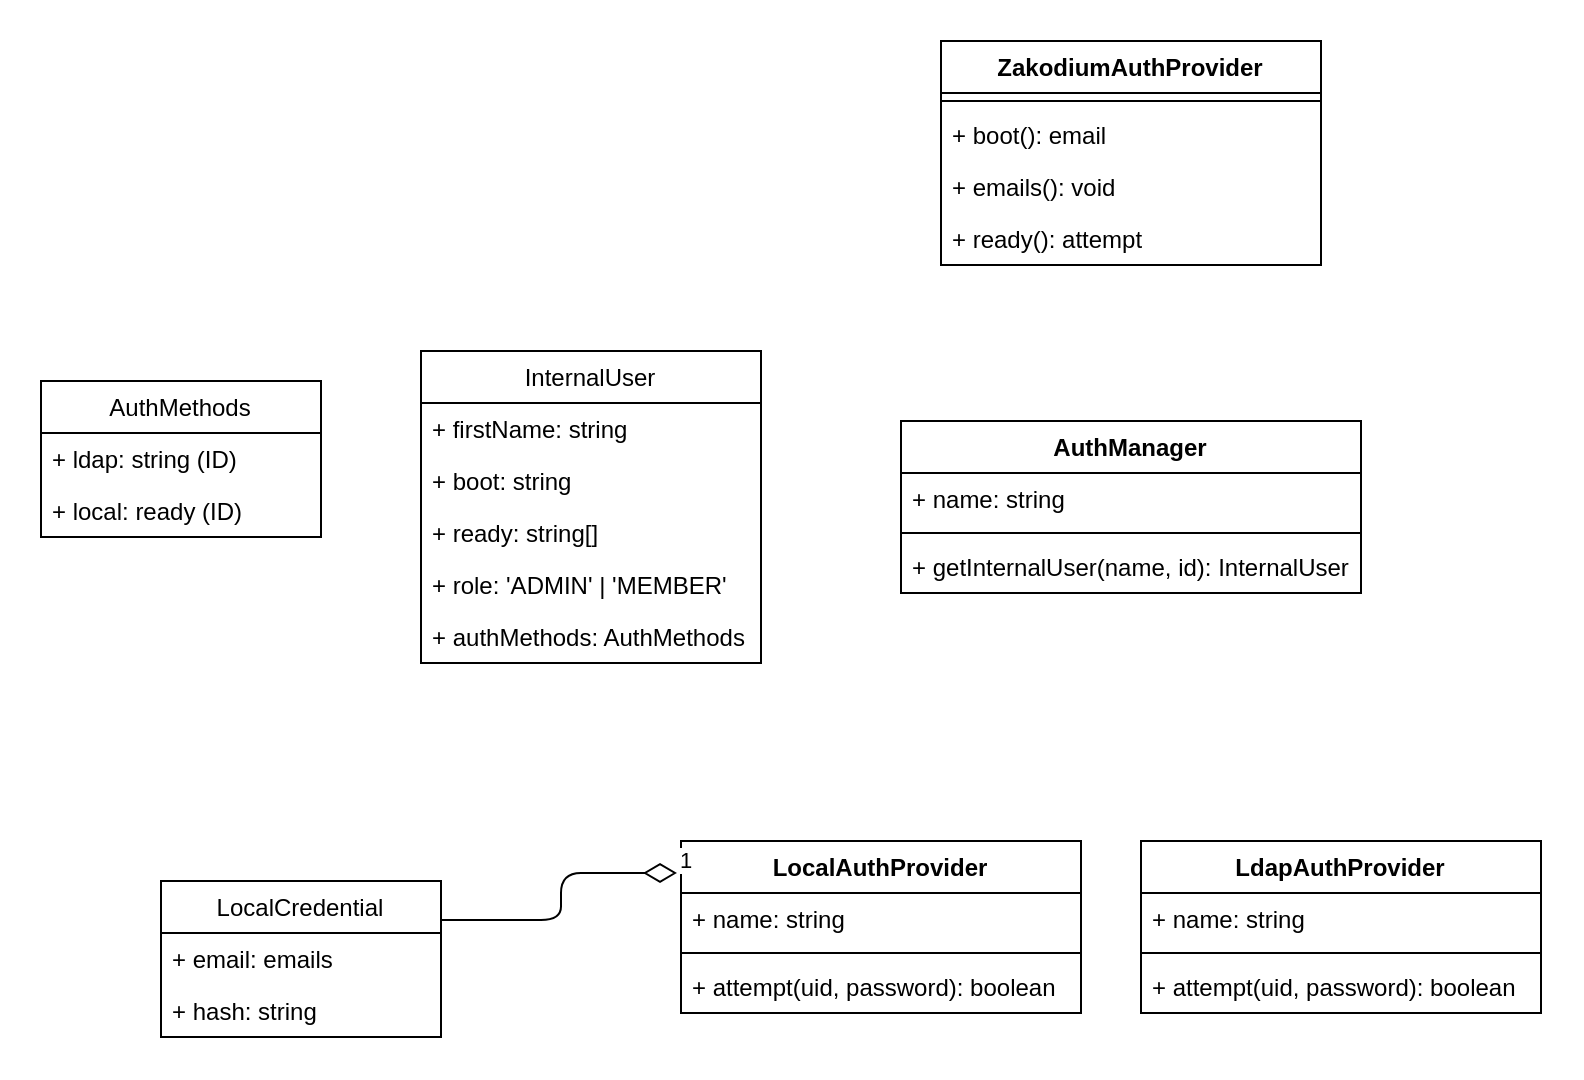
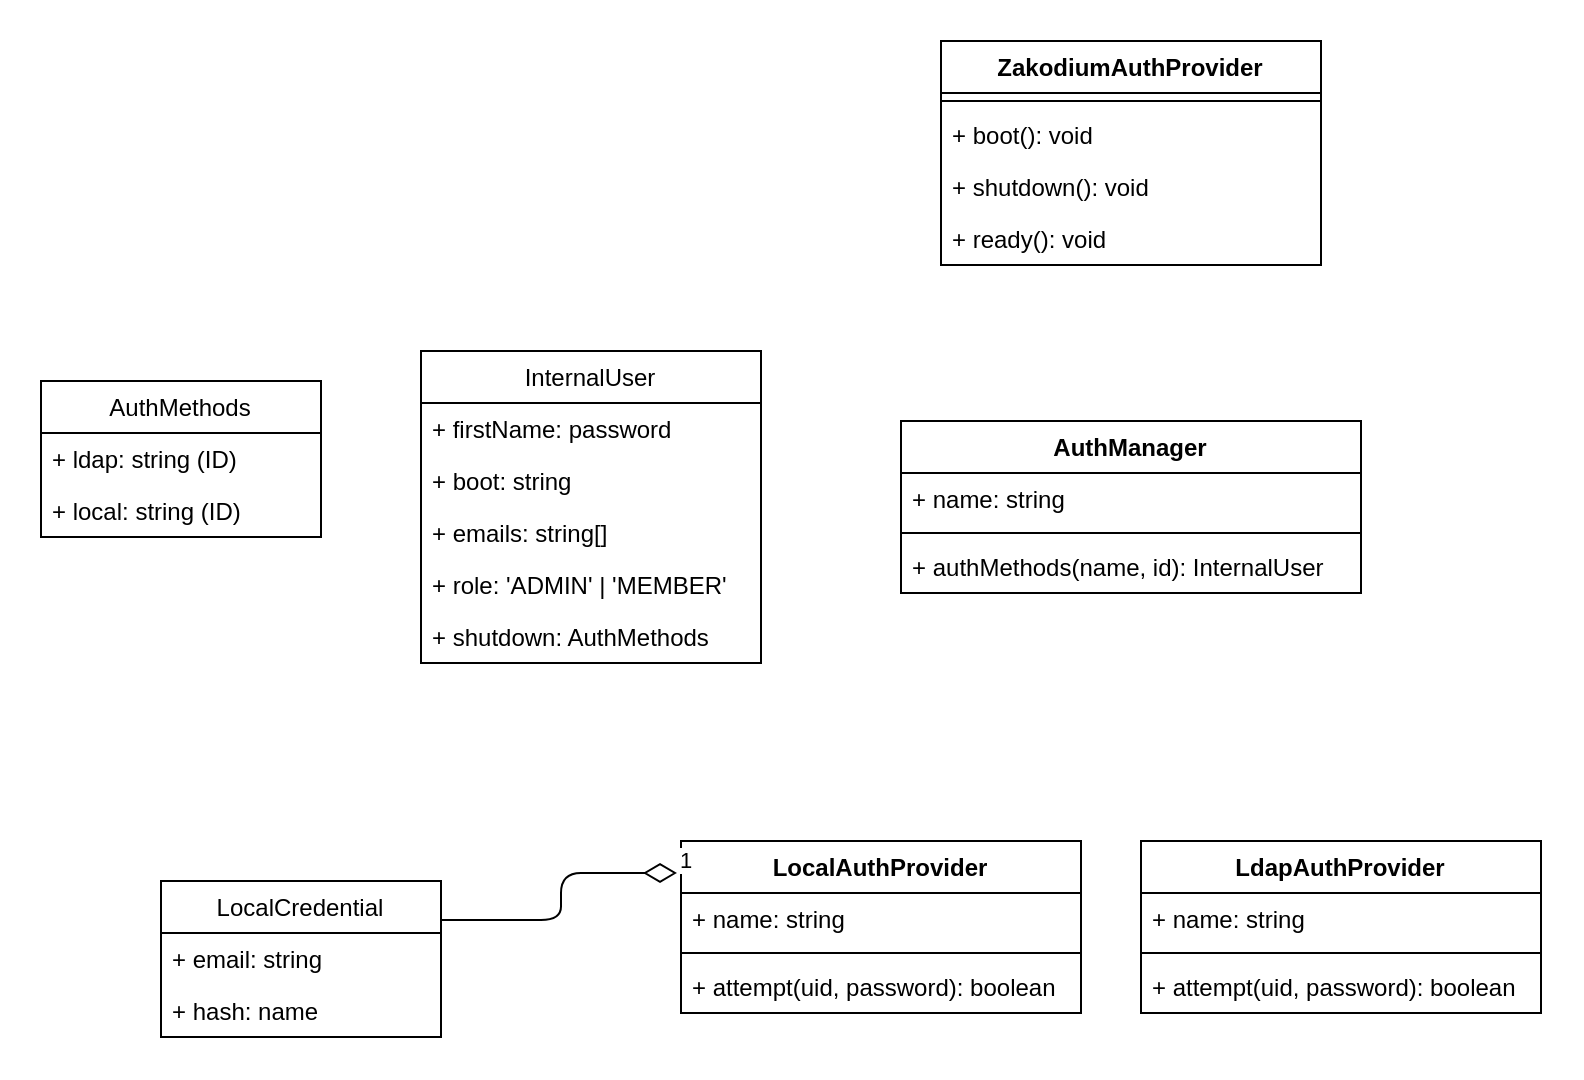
  <mxCell id="0" />
  <mxCell id="1" parent="0" />
  <mxCell id="2" value="AuthMethods" style="swimlane;fontStyle=0;childLayout=stackLayout;horizontal=1;startSize=26;fillColor=none;horizontalStack=0;resizeParent=1;resizeParentMax=0;resizeLast=0;collapsible=1;marginBottom=0;" parent="1" vertex="1"><mxGeometry x="20" y="190" width="140" height="78" as="geometry" /></mxCell>
  <mxCell id="3" value="+ ldap: string (ID)" style="text;strokeColor=none;fillColor=none;align=left;verticalAlign=top;spacingLeft=4;spacingRight=4;overflow=hidden;rotatable=0;points=[[0,0.5],[1,0.5]];portConstraint=eastwest;" parent="2" vertex="1"><mxGeometry y="26" width="140" height="26" as="geometry" /></mxCell>
- <mxCell id="4" value="+ local: ready (ID)" style="text;strokeColor=none;fillColor=none;align=left;verticalAlign=top;spacingLeft=4;spacingRight=4;overflow=hidden;rotatable=0;points=[[0,0.5],[1,0.5]];portConstraint=eastwest;" parent="2" vertex="1"><mxGeometry y="52" width="140" height="26" as="geometry" /></mxCell>
+ <mxCell id="4" value="+ local: string (ID)" style="text;strokeColor=none;fillColor=none;align=left;verticalAlign=top;spacingLeft=4;spacingRight=4;overflow=hidden;rotatable=0;points=[[0,0.5],[1,0.5]];portConstraint=eastwest;" parent="2" vertex="1"><mxGeometry y="52" width="140" height="26" as="geometry" /></mxCell>
  <mxCell id="5" value="InternalUser" style="swimlane;fontStyle=0;childLayout=stackLayout;horizontal=1;startSize=26;fillColor=none;horizontalStack=0;resizeParent=1;resizeParentMax=0;resizeLast=0;collapsible=1;marginBottom=0;" parent="1" vertex="1"><mxGeometry x="210" y="175" width="170" height="156" as="geometry" /></mxCell>
- <mxCell id="6" value="+ firstName: string" style="text;strokeColor=none;fillColor=none;align=left;verticalAlign=top;spacingLeft=4;spacingRight=4;overflow=hidden;rotatable=0;points=[[0,0.5],[1,0.5]];portConstraint=eastwest;" parent="5" vertex="1"><mxGeometry y="26" width="170" height="26" as="geometry" /></mxCell>
+ <mxCell id="6" value="+ firstName: password" style="text;strokeColor=none;fillColor=none;align=left;verticalAlign=top;spacingLeft=4;spacingRight=4;overflow=hidden;rotatable=0;points=[[0,0.5],[1,0.5]];portConstraint=eastwest;" parent="5" vertex="1"><mxGeometry y="26" width="170" height="26" as="geometry" /></mxCell>
  <mxCell id="7" value="+ boot: string" style="text;strokeColor=none;fillColor=none;align=left;verticalAlign=top;spacingLeft=4;spacingRight=4;overflow=hidden;rotatable=0;points=[[0,0.5],[1,0.5]];portConstraint=eastwest;" parent="5" vertex="1"><mxGeometry y="52" width="170" height="26" as="geometry" /></mxCell>
- <mxCell id="8" value="+ ready: string[]" style="text;strokeColor=none;fillColor=none;align=left;verticalAlign=top;spacingLeft=4;spacingRight=4;overflow=hidden;rotatable=0;points=[[0,0.5],[1,0.5]];portConstraint=eastwest;" parent="5" vertex="1"><mxGeometry y="78" width="170" height="26" as="geometry" /></mxCell>
+ <mxCell id="8" value="+ emails: string[]" style="text;strokeColor=none;fillColor=none;align=left;verticalAlign=top;spacingLeft=4;spacingRight=4;overflow=hidden;rotatable=0;points=[[0,0.5],[1,0.5]];portConstraint=eastwest;" parent="5" vertex="1"><mxGeometry y="78" width="170" height="26" as="geometry" /></mxCell>
  <mxCell id="9" value="+ role: 'ADMIN' | 'MEMBER'" style="text;strokeColor=none;fillColor=none;align=left;verticalAlign=top;spacingLeft=4;spacingRight=4;overflow=hidden;rotatable=0;points=[[0,0.5],[1,0.5]];portConstraint=eastwest;" parent="5" vertex="1"><mxGeometry y="104" width="170" height="26" as="geometry" /></mxCell>
- <mxCell id="10" value="+ authMethods: AuthMethods" style="text;strokeColor=none;fillColor=none;align=left;verticalAlign=top;spacingLeft=4;spacingRight=4;overflow=hidden;rotatable=0;points=[[0,0.5],[1,0.5]];portConstraint=eastwest;" parent="5" vertex="1"><mxGeometry y="130" width="170" height="26" as="geometry" /></mxCell>
+ <mxCell id="10" value="+ shutdown: AuthMethods" style="text;strokeColor=none;fillColor=none;align=left;verticalAlign=top;spacingLeft=4;spacingRight=4;overflow=hidden;rotatable=0;points=[[0,0.5],[1,0.5]];portConstraint=eastwest;" parent="5" vertex="1"><mxGeometry y="130" width="170" height="26" as="geometry" /></mxCell>
  <mxCell id="11" value="AuthManager" style="swimlane;fontStyle=1;align=center;verticalAlign=top;childLayout=stackLayout;horizontal=1;startSize=26;horizontalStack=0;resizeParent=1;resizeParentMax=0;resizeLast=0;collapsible=1;marginBottom=0;" parent="1" vertex="1"><mxGeometry x="450" y="210" width="230" height="86" as="geometry" /></mxCell>
  <mxCell id="12" value="+ name: string" style="text;strokeColor=none;fillColor=none;align=left;verticalAlign=top;spacingLeft=4;spacingRight=4;overflow=hidden;rotatable=0;points=[[0,0.5],[1,0.5]];portConstraint=eastwest;" parent="11" vertex="1"><mxGeometry y="26" width="230" height="26" as="geometry" /></mxCell>
  <mxCell id="13" value="" style="line;strokeWidth=1;fillColor=none;align=left;verticalAlign=middle;spacingTop=-1;spacingLeft=3;spacingRight=3;rotatable=0;labelPosition=right;points=[];portConstraint=eastwest;" parent="11" vertex="1"><mxGeometry y="52" width="230" height="8" as="geometry" /></mxCell>
- <mxCell id="14" value="+ getInternalUser(name, id): InternalUser" style="text;strokeColor=none;fillColor=none;align=left;verticalAlign=top;spacingLeft=4;spacingRight=4;overflow=hidden;rotatable=0;points=[[0,0.5],[1,0.5]];portConstraint=eastwest;" parent="11" vertex="1"><mxGeometry y="60" width="230" height="26" as="geometry" /></mxCell>
+ <mxCell id="14" value="+ authMethods(name, id): InternalUser" style="text;strokeColor=none;fillColor=none;align=left;verticalAlign=top;spacingLeft=4;spacingRight=4;overflow=hidden;rotatable=0;points=[[0,0.5],[1,0.5]];portConstraint=eastwest;" parent="11" vertex="1"><mxGeometry y="60" width="230" height="26" as="geometry" /></mxCell>
  <mxCell id="15" value="LocalAuthProvider" style="swimlane;fontStyle=1;align=center;verticalAlign=top;childLayout=stackLayout;horizontal=1;startSize=26;horizontalStack=0;resizeParent=1;resizeParentMax=0;resizeLast=0;collapsible=1;marginBottom=0;" parent="1" vertex="1"><mxGeometry x="340" y="420" width="200" height="86" as="geometry" /></mxCell>
  <mxCell id="16" value="+ name: string" style="text;strokeColor=none;fillColor=none;align=left;verticalAlign=top;spacingLeft=4;spacingRight=4;overflow=hidden;rotatable=0;points=[[0,0.5],[1,0.5]];portConstraint=eastwest;" parent="15" vertex="1"><mxGeometry y="26" width="200" height="26" as="geometry" /></mxCell>
  <mxCell id="17" value="" style="line;strokeWidth=1;fillColor=none;align=left;verticalAlign=middle;spacingTop=-1;spacingLeft=3;spacingRight=3;rotatable=0;labelPosition=right;points=[];portConstraint=eastwest;" parent="15" vertex="1"><mxGeometry y="52" width="200" height="8" as="geometry" /></mxCell>
  <mxCell id="18" value="+ attempt(uid, password): boolean" style="text;strokeColor=none;fillColor=none;align=left;verticalAlign=top;spacingLeft=4;spacingRight=4;overflow=hidden;rotatable=0;points=[[0,0.5],[1,0.5]];portConstraint=eastwest;" parent="15" vertex="1"><mxGeometry y="60" width="200" height="26" as="geometry" /></mxCell>
  <mxCell id="19" value="LdapAuthProvider" style="swimlane;fontStyle=1;align=center;verticalAlign=top;childLayout=stackLayout;horizontal=1;startSize=26;horizontalStack=0;resizeParent=1;resizeParentMax=0;resizeLast=0;collapsible=1;marginBottom=0;" parent="1" vertex="1"><mxGeometry x="570" y="420" width="200" height="86" as="geometry" /></mxCell>
  <mxCell id="20" value="+ name: string" style="text;strokeColor=none;fillColor=none;align=left;verticalAlign=top;spacingLeft=4;spacingRight=4;overflow=hidden;rotatable=0;points=[[0,0.5],[1,0.5]];portConstraint=eastwest;" parent="19" vertex="1"><mxGeometry y="26" width="200" height="26" as="geometry" /></mxCell>
  <mxCell id="21" value="" style="line;strokeWidth=1;fillColor=none;align=left;verticalAlign=middle;spacingTop=-1;spacingLeft=3;spacingRight=3;rotatable=0;labelPosition=right;points=[];portConstraint=eastwest;" parent="19" vertex="1"><mxGeometry y="52" width="200" height="8" as="geometry" /></mxCell>
  <mxCell id="22" value="+ attempt(uid, password): boolean" style="text;strokeColor=none;fillColor=none;align=left;verticalAlign=top;spacingLeft=4;spacingRight=4;overflow=hidden;rotatable=0;points=[[0,0.5],[1,0.5]];portConstraint=eastwest;" parent="19" vertex="1"><mxGeometry y="60" width="200" height="26" as="geometry" /></mxCell>
  <mxCell id="23" value="ZakodiumAuthProvider" style="swimlane;fontStyle=1;align=center;verticalAlign=top;childLayout=stackLayout;horizontal=1;startSize=26;horizontalStack=0;resizeParent=1;resizeParentMax=0;resizeLast=0;collapsible=1;marginBottom=0;" parent="1" vertex="1"><mxGeometry x="470" y="20" width="190" height="112" as="geometry" /></mxCell>
  <mxCell id="24" value="" style="line;strokeWidth=1;fillColor=none;align=left;verticalAlign=middle;spacingTop=-1;spacingLeft=3;spacingRight=3;rotatable=0;labelPosition=right;points=[];portConstraint=eastwest;" parent="23" vertex="1"><mxGeometry y="26" width="190" height="8" as="geometry" /></mxCell>
- <mxCell id="25" value="+ boot(): email" style="text;strokeColor=none;fillColor=none;align=left;verticalAlign=top;spacingLeft=4;spacingRight=4;overflow=hidden;rotatable=0;points=[[0,0.5],[1,0.5]];portConstraint=eastwest;" parent="23" vertex="1"><mxGeometry y="34" width="190" height="26" as="geometry" /></mxCell>
- <mxCell id="26" value="+ emails(): void" style="text;strokeColor=none;fillColor=none;align=left;verticalAlign=top;spacingLeft=4;spacingRight=4;overflow=hidden;rotatable=0;points=[[0,0.5],[1,0.5]];portConstraint=eastwest;" parent="23" vertex="1"><mxGeometry y="60" width="190" height="26" as="geometry" /></mxCell>
- <mxCell id="27" value="+ ready(): attempt" style="text;strokeColor=none;fillColor=none;align=left;verticalAlign=top;spacingLeft=4;spacingRight=4;overflow=hidden;rotatable=0;points=[[0,0.5],[1,0.5]];portConstraint=eastwest;" parent="23" vertex="1"><mxGeometry y="86" width="190" height="26" as="geometry" /></mxCell>
+ <mxCell id="25" value="+ boot(): void" style="text;strokeColor=none;fillColor=none;align=left;verticalAlign=top;spacingLeft=4;spacingRight=4;overflow=hidden;rotatable=0;points=[[0,0.5],[1,0.5]];portConstraint=eastwest;" parent="23" vertex="1"><mxGeometry y="34" width="190" height="26" as="geometry" /></mxCell>
+ <mxCell id="26" value="+ shutdown(): void" style="text;strokeColor=none;fillColor=none;align=left;verticalAlign=top;spacingLeft=4;spacingRight=4;overflow=hidden;rotatable=0;points=[[0,0.5],[1,0.5]];portConstraint=eastwest;" parent="23" vertex="1"><mxGeometry y="60" width="190" height="26" as="geometry" /></mxCell>
+ <mxCell id="27" value="+ ready(): void" style="text;strokeColor=none;fillColor=none;align=left;verticalAlign=top;spacingLeft=4;spacingRight=4;overflow=hidden;rotatable=0;points=[[0,0.5],[1,0.5]];portConstraint=eastwest;" parent="23" vertex="1"><mxGeometry y="86" width="190" height="26" as="geometry" /></mxCell>
  <mxCell id="28" value="LocalCredential" style="swimlane;fontStyle=0;childLayout=stackLayout;horizontal=1;startSize=26;fillColor=none;horizontalStack=0;resizeParent=1;resizeParentMax=0;resizeLast=0;collapsible=1;marginBottom=0;" parent="1" vertex="1"><mxGeometry x="80" y="440" width="140" height="78" as="geometry" /></mxCell>
- <mxCell id="29" value="+ email: emails" style="text;strokeColor=none;fillColor=none;align=left;verticalAlign=top;spacingLeft=4;spacingRight=4;overflow=hidden;rotatable=0;points=[[0,0.5],[1,0.5]];portConstraint=eastwest;" parent="28" vertex="1"><mxGeometry y="26" width="140" height="26" as="geometry" /></mxCell>
- <mxCell id="30" value="+ hash: string" style="text;strokeColor=none;fillColor=none;align=left;verticalAlign=top;spacingLeft=4;spacingRight=4;overflow=hidden;rotatable=0;points=[[0,0.5],[1,0.5]];portConstraint=eastwest;" parent="28" vertex="1"><mxGeometry y="52" width="140" height="26" as="geometry" /></mxCell>
+ <mxCell id="29" value="+ email: string" style="text;strokeColor=none;fillColor=none;align=left;verticalAlign=top;spacingLeft=4;spacingRight=4;overflow=hidden;rotatable=0;points=[[0,0.5],[1,0.5]];portConstraint=eastwest;" parent="28" vertex="1"><mxGeometry y="26" width="140" height="26" as="geometry" /></mxCell>
+ <mxCell id="30" value="+ hash: name" style="text;strokeColor=none;fillColor=none;align=left;verticalAlign=top;spacingLeft=4;spacingRight=4;overflow=hidden;rotatable=0;points=[[0,0.5],[1,0.5]];portConstraint=eastwest;" parent="28" vertex="1"><mxGeometry y="52" width="140" height="26" as="geometry" /></mxCell>
  <mxCell id="31" value="1" style="endArrow=none;html=1;endSize=12;startArrow=diamondThin;startSize=14;startFill=0;edgeStyle=orthogonalEdgeStyle;align=left;verticalAlign=bottom;entryX=1;entryY=0.25;entryDx=0;entryDy=0;exitX=-0.01;exitY=0.186;exitDx=0;exitDy=0;exitPerimeter=0;" parent="1" source="15" target="28" edge="1"><mxGeometry x="-1" y="3" relative="1" as="geometry"><mxPoint x="300" y="540" as="sourcePoint" /><mxPoint x="220" y="430" as="targetPoint" /></mxGeometry></mxCell>
